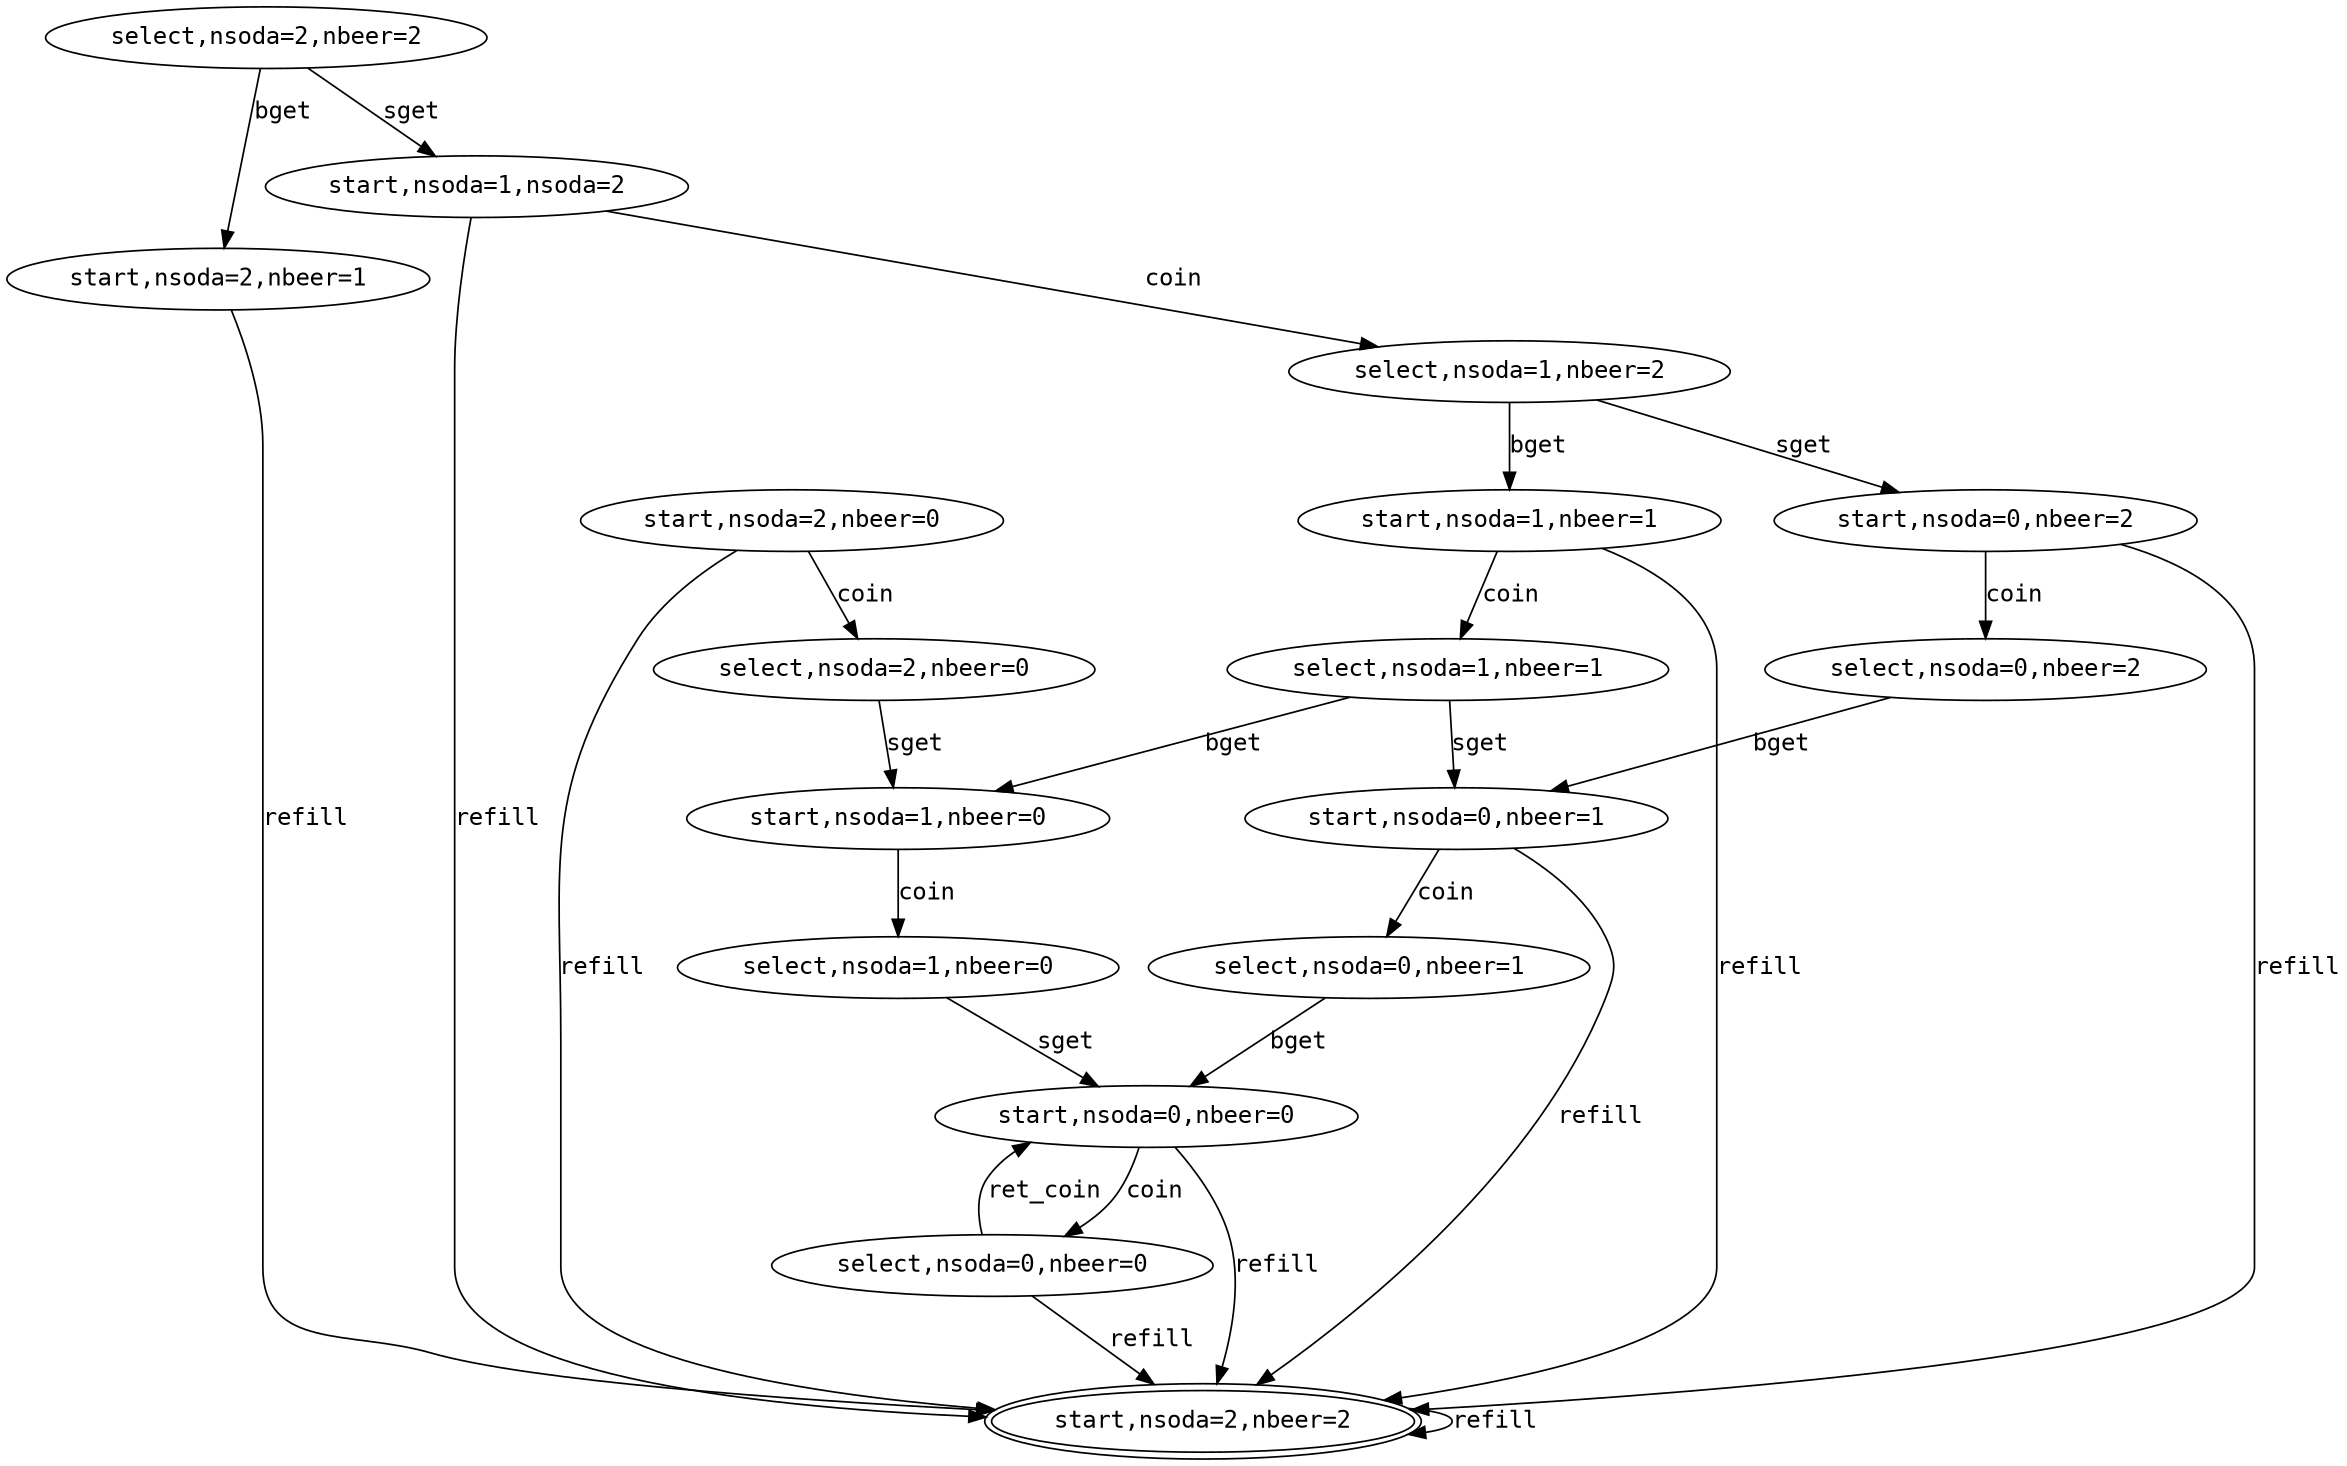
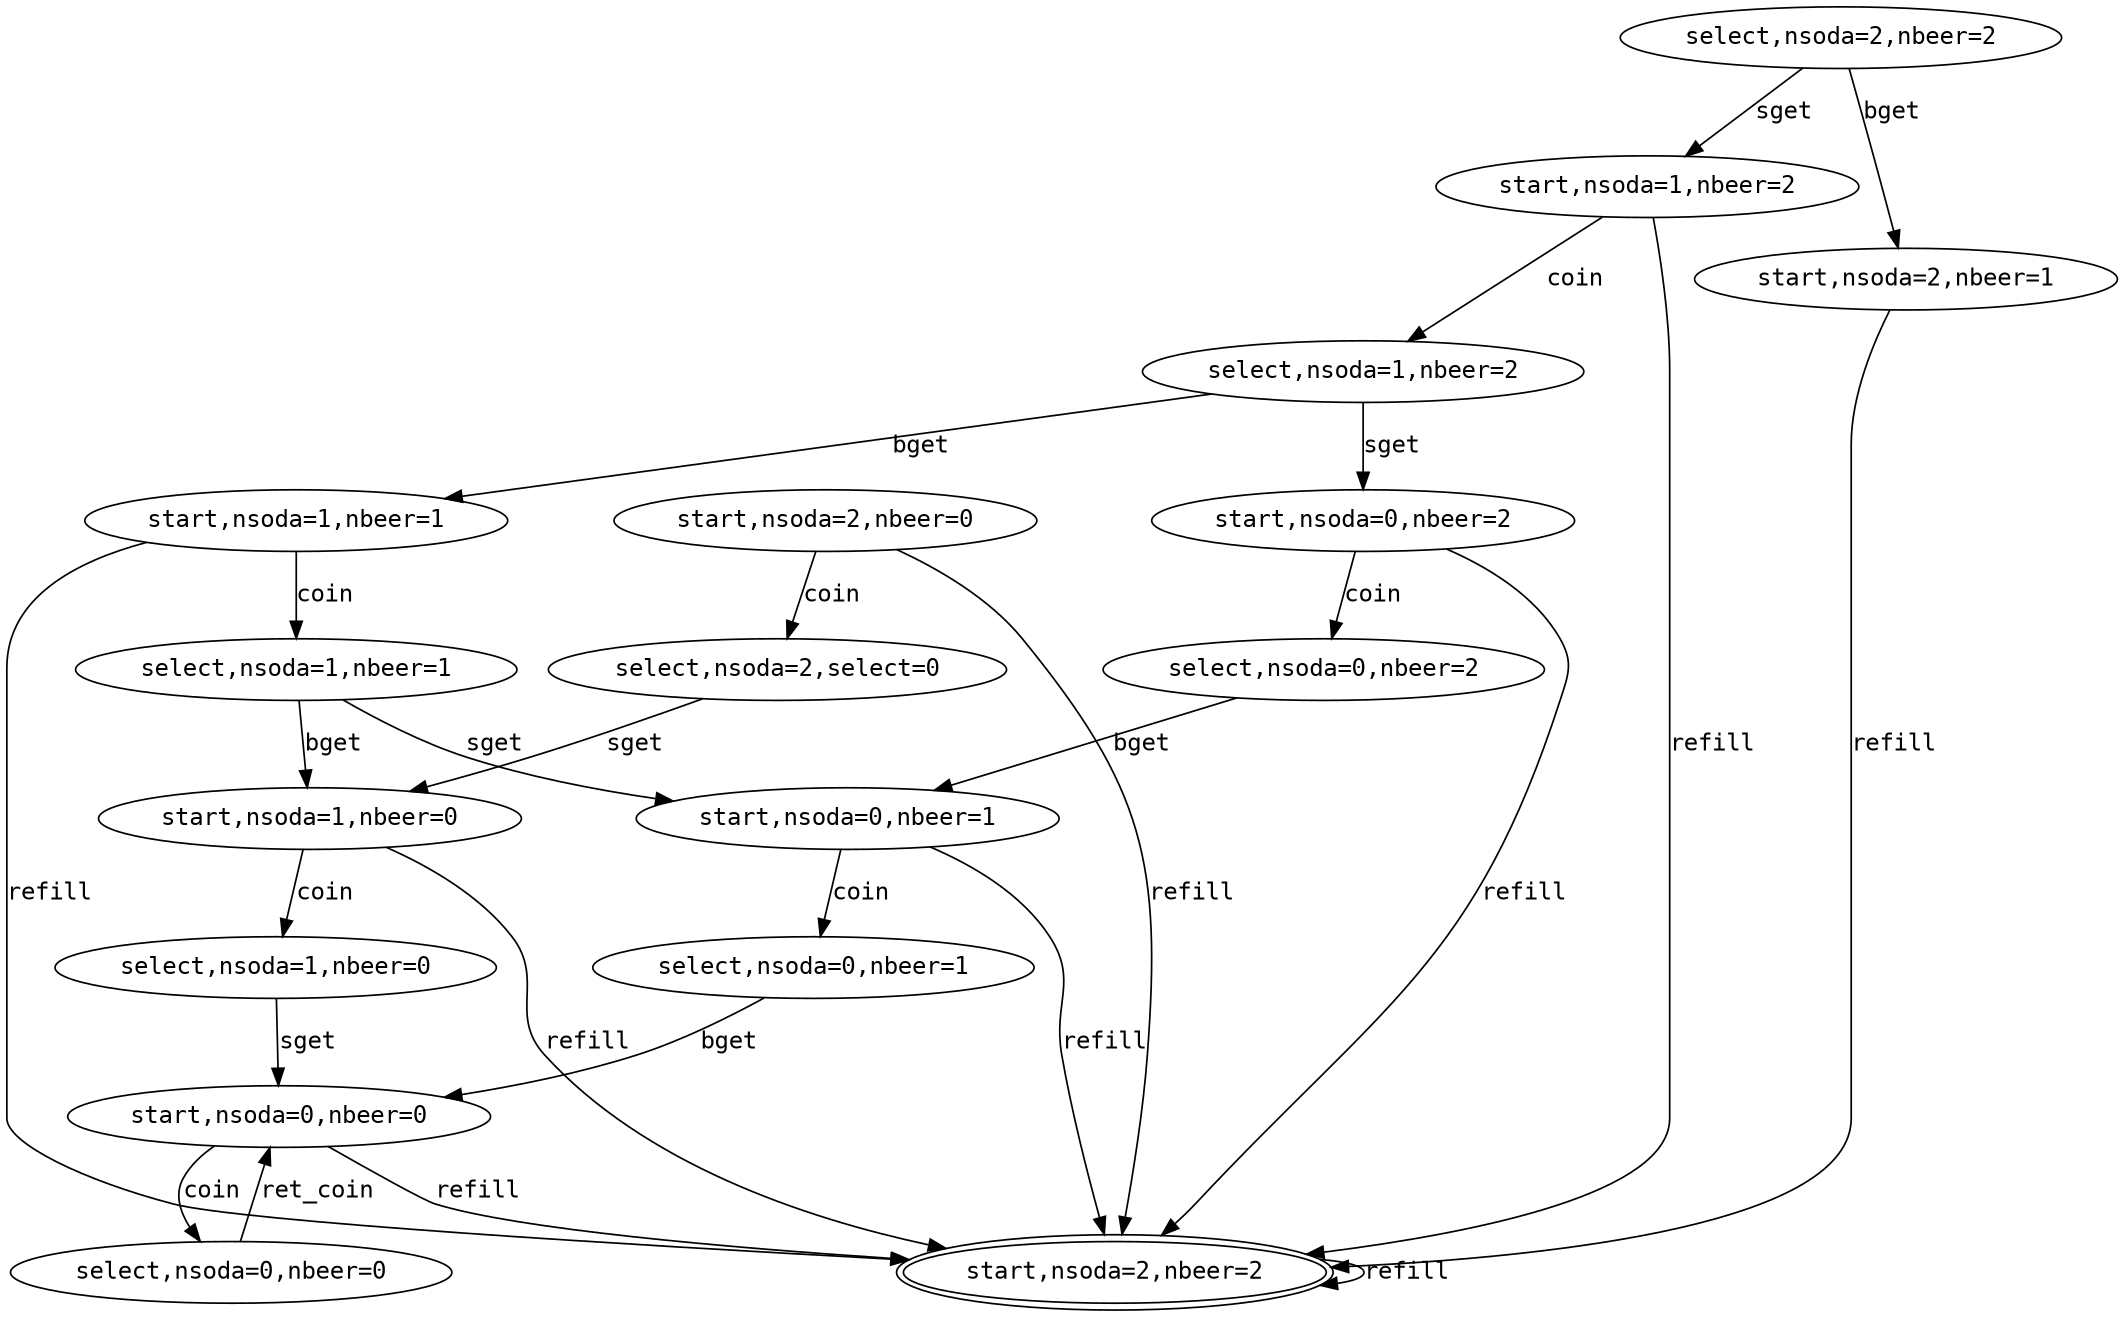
  digraph {
    fontname="DejaVu Sans Mono"
    node [fontname="DejaVu Sans Mono"]
    edge [fontname="DejaVu Sans Mono"]
    n1 [label="select,nsoda=1,nbeer=0"]
    n2 [label="start,nsoda=0,nbeer=0"]
    n3 [label="start,nsoda=2,nbeer=2" peripheries=2]
    n4 [label="select,nsoda=0,nbeer=0"]
    n5 [label="start,nsoda=0,nbeer=2"]
    n6 [label="select,nsoda=0,nbeer=2"]
    n7 [label="start,nsoda=0,nbeer=1"]
    n8 [label="start,nsoda=1,nbeer=1"]
    n9 [label="select,nsoda=1,nbeer=1"]
    n10 [label="start,nsoda=1,nbeer=0"]
    n11 [label="start,nsoda=2,nbeer=0"]
-   n12 [label="select,nsoda=2,nbeer=0"]
+   n12 [label="select,nsoda=2,select=0"]
    n13 [label="select,nsoda=2,nbeer=2"]
    n14 [label="start,nsoda=2,nbeer=1"]
-   n15 [label="start,nsoda=1,nsoda=2"]
+   n15 [label="start,nsoda=1,nbeer=2"]
    n16 [label="select,nsoda=1,nbeer=2"]
    n17 [label="select,nsoda=0,nbeer=1"]
    n1 -> n2 [label=sget]
    n2 -> n3 [label=refill]
    n2 -> n4 [label=coin]
    n3 -> n3 [label=refill]
    n4 -> n2 [label=ret_coin]
    n5 -> n3 [label=refill]
    n5 -> n6 [label=coin]
    n6 -> n7 [label=bget]
    n7 -> n3 [label=refill]
    n7 -> n17 [label=coin]
    n8 -> n3 [label=refill]
    n8 -> n9 [label=coin]
    n9 -> n7 [label=sget]
    n9 -> n10 [label=bget]
    n10 -> n1 [label=coin]
-   n4 -> n3 [label=refill]
+   n10 -> n3 [label=refill]
    n11 -> n3 [label=refill]
    n11 -> n12 [label=coin]
    n12 -> n10 [label=sget]
    n13 -> n14 [label=bget]
    n13 -> n15 [label=sget]
    n14 -> n3 [label=refill]
    n15 -> n3 [label=refill]
    n15 -> n16 [label=coin]
    n16 -> n5 [label=sget]
    n16 -> n8 [label=bget]
    n17 -> n2 [label=bget]
  }
